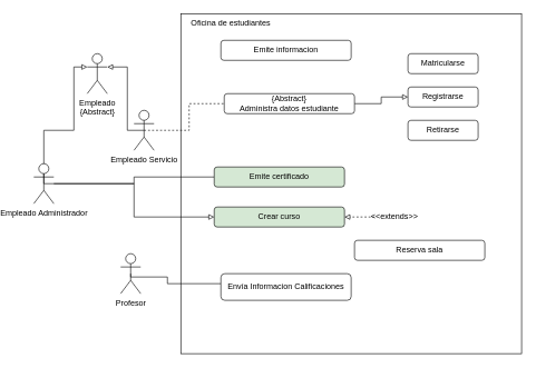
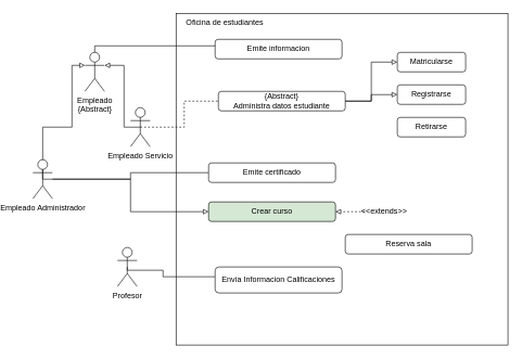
  <mxCell id="0" />
  <mxCell id="1" parent="0" />
  <mxCell id="2" value="" style="whiteSpace=wrap;html=1;aspect=fixed;" vertex="1" parent="1"><mxGeometry x="240" y="20" width="510" height="510" as="geometry" /></mxCell>
  <mxCell id="3" value="Oficina de estudiantes" style="text;html=1;strokeColor=none;fillColor=none;align=center;verticalAlign=middle;whiteSpace=wrap;rounded=0;" vertex="1" parent="1"><mxGeometry x="240" y="20" width="150" height="30" as="geometry" /></mxCell>
+ <mxCell id="4" style="edgeStyle=orthogonalEdgeStyle;rounded=0;orthogonalLoop=1;jettySize=auto;html=1;entryX=0;entryY=0.5;entryDx=0;entryDy=0;endArrow=block;endFill=0;" edge="1" parent="1" source="6" target="10"><mxGeometry relative="1" as="geometry" /></mxCell>
  <mxCell id="5" style="edgeStyle=orthogonalEdgeStyle;rounded=0;orthogonalLoop=1;jettySize=auto;html=1;endArrow=block;endFill=0;" edge="1" parent="1" source="6" target="7"><mxGeometry relative="1" as="geometry" /></mxCell>
  <mxCell id="6" value="{Abstract}&lt;br&gt;Administra datos estudiante" style="rounded=1;whiteSpace=wrap;html=1;" vertex="1" parent="1"><mxGeometry x="305" y="140" width="195" height="30" as="geometry" /></mxCell>
  <mxCell id="7" value="Registrarse" style="rounded=1;whiteSpace=wrap;html=1;" vertex="1" parent="1"><mxGeometry x="580" y="130" width="105" height="30" as="geometry" /></mxCell>
  <mxCell id="8" style="edgeStyle=orthogonalEdgeStyle;rounded=0;orthogonalLoop=1;jettySize=auto;html=1;endArrow=none;endFill=0;entryX=0.5;entryY=0.5;entryDx=0;entryDy=0;entryPerimeter=0;" edge="1" parent="1" source="9" target="14"><mxGeometry relative="1" as="geometry"><Array as="points"><mxPoint x="220" y="425" /><mxPoint x="220" y="415" /><mxPoint x="165" y="415" /></Array></mxGeometry></mxCell>
  <mxCell id="9" value="Envía Informacion Calificaciones" style="rounded=1;whiteSpace=wrap;html=1;" vertex="1" parent="1"><mxGeometry x="300" y="410" width="195" height="40" as="geometry" /></mxCell>
  <mxCell id="10" value="Matricularse" style="rounded=1;whiteSpace=wrap;html=1;" vertex="1" parent="1"><mxGeometry x="580" y="80" width="105" height="30" as="geometry" /></mxCell>
  <mxCell id="11" value="Retirarse" style="rounded=1;whiteSpace=wrap;html=1;" vertex="1" parent="1"><mxGeometry x="580" y="180" width="105" height="30" as="geometry" /></mxCell>
  <mxCell id="12" value="Crear curso" style="rounded=1;whiteSpace=wrap;html=1;fillColor=#d5e8d4;" vertex="1" parent="1"><mxGeometry x="290" y="310" width="195" height="30" as="geometry" /></mxCell>
  <mxCell id="13" value="Emite informacion" style="rounded=1;whiteSpace=wrap;html=1;" vertex="1" parent="1"><mxGeometry x="300" y="60" width="195" height="30" as="geometry" /></mxCell>
  <mxCell id="14" value="Profesor" style="shape=umlActor;verticalLabelPosition=bottom;verticalAlign=top;html=1;outlineConnect=0;" vertex="1" parent="1"><mxGeometry x="150" y="380" width="30" height="60" as="geometry" /></mxCell>
  <mxCell id="15" style="edgeStyle=orthogonalEdgeStyle;rounded=0;orthogonalLoop=1;jettySize=auto;html=1;entryX=0;entryY=0.333;entryDx=0;entryDy=0;entryPerimeter=0;endArrow=block;endFill=0;exitX=0.5;exitY=0.5;exitDx=0;exitDy=0;exitPerimeter=0;" edge="1" parent="1" source="18" target="23"><mxGeometry relative="1" as="geometry"><mxPoint x="70" y="195" as="sourcePoint" /><Array as="points"><mxPoint x="80" y="195" /><mxPoint x="80" y="100" /></Array></mxGeometry></mxCell>
  <mxCell id="16" style="edgeStyle=orthogonalEdgeStyle;rounded=0;orthogonalLoop=1;jettySize=auto;html=1;entryX=0;entryY=0.5;entryDx=0;entryDy=0;endArrow=none;endFill=0;" edge="1" parent="1" source="18" target="24"><mxGeometry relative="1" as="geometry" /></mxCell>
  <mxCell id="17" style="edgeStyle=orthogonalEdgeStyle;rounded=0;orthogonalLoop=1;jettySize=auto;html=1;entryX=0;entryY=0.5;entryDx=0;entryDy=0;endArrow=block;endFill=0;exitX=0.5;exitY=0.5;exitDx=0;exitDy=0;exitPerimeter=0;" edge="1" parent="1" source="18" target="12"><mxGeometry relative="1" as="geometry" /></mxCell>
  <mxCell id="18" value="Empleado Administrador" style="shape=umlActor;verticalLabelPosition=bottom;verticalAlign=top;html=1;outlineConnect=0;" vertex="1" parent="1"><mxGeometry x="20" y="245" width="30" height="60" as="geometry" /></mxCell>
  <mxCell id="19" style="edgeStyle=orthogonalEdgeStyle;rounded=0;orthogonalLoop=1;jettySize=auto;html=1;entryX=1;entryY=0.333;entryDx=0;entryDy=0;entryPerimeter=0;endArrow=block;endFill=0;exitX=0.5;exitY=0.5;exitDx=0;exitDy=0;exitPerimeter=0;" edge="1" parent="1" source="21" target="23"><mxGeometry relative="1" as="geometry"><Array as="points"><mxPoint x="160" y="195" /><mxPoint x="160" y="100" /></Array></mxGeometry></mxCell>
  <mxCell id="20" style="edgeStyle=orthogonalEdgeStyle;rounded=0;orthogonalLoop=1;jettySize=auto;html=1;endArrow=none;endFill=0;exitX=0.5;exitY=0.5;exitDx=0;exitDy=0;exitPerimeter=0;dashed=1;" edge="1" parent="1" source="21" target="6"><mxGeometry relative="1" as="geometry" /></mxCell>
  <mxCell id="21" value="Empleado Servicio" style="shape=umlActor;verticalLabelPosition=bottom;verticalAlign=top;html=1;outlineConnect=0;" vertex="1" parent="1"><mxGeometry x="170" y="165" width="30" height="60" as="geometry" /></mxCell>
+ <mxCell id="22" style="edgeStyle=orthogonalEdgeStyle;rounded=0;orthogonalLoop=1;jettySize=auto;html=1;endArrow=none;endFill=0;exitX=0.5;exitY=0;exitDx=0;exitDy=0;exitPerimeter=0;" edge="1" parent="1" source="23" target="13"><mxGeometry relative="1" as="geometry"><Array as="points"><mxPoint x="115" y="70" /></Array></mxGeometry></mxCell>
  <mxCell id="23" value="Empleado&lt;br&gt;&lt;span&gt;{Abstract}&lt;/span&gt;" style="shape=umlActor;verticalLabelPosition=bottom;verticalAlign=top;html=1;outlineConnect=0;" vertex="1" parent="1"><mxGeometry x="100" y="80" width="30" height="60" as="geometry" /></mxCell>
- <mxCell id="24" value="Emite certificado" style="rounded=1;whiteSpace=wrap;html=1;fillColor=#d5e8d4;" vertex="1" parent="1"><mxGeometry x="290" y="250" width="195" height="30" as="geometry" /></mxCell>
+ <mxCell id="24" value="Emite certificado" style="rounded=1;whiteSpace=wrap;html=1;" vertex="1" parent="1"><mxGeometry x="290" y="250" width="195" height="30" as="geometry" /></mxCell>
  <mxCell id="25" style="edgeStyle=orthogonalEdgeStyle;rounded=0;orthogonalLoop=1;jettySize=auto;html=1;entryX=1;entryY=0.5;entryDx=0;entryDy=0;endArrow=block;endFill=0;dashed=1;startArrow=none;" edge="1" parent="1" source="27" target="12"><mxGeometry relative="1" as="geometry" /></mxCell>
  <mxCell id="26" value="Reserva sala" style="rounded=1;whiteSpace=wrap;html=1;" vertex="1" parent="1"><mxGeometry x="500" y="360" width="195" height="30" as="geometry" /></mxCell>
  <mxCell id="27" value="&amp;lt;&amp;lt;extends&amp;gt;&amp;gt;" style="text;html=1;strokeColor=none;fillColor=none;align=center;verticalAlign=middle;whiteSpace=wrap;rounded=0;" vertex="1" parent="1"><mxGeometry x="530" y="310" width="60" height="30" as="geometry" /></mxCell>
